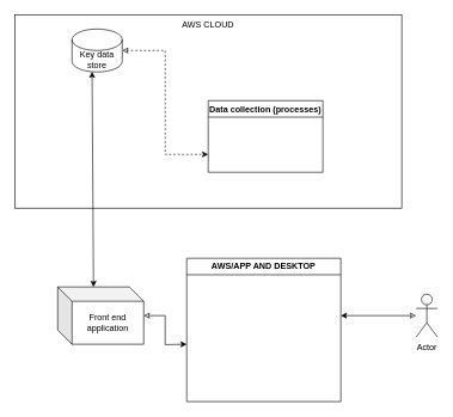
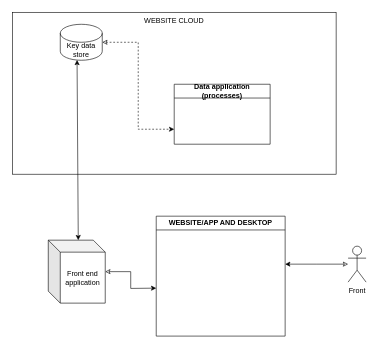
  <mxCell id="0" />
  <mxCell id="1" parent="0" />
- <mxCell id="2" value="AWS CLOUD" style="rounded=0;whiteSpace=wrap;html=1;fillColor=none;verticalAlign=top;movable=0;resizable=0;rotatable=0;deletable=0;editable=0;connectable=0;" vertex="1" parent="1"><mxGeometry x="20" y="20" width="540" height="270" as="geometry" /></mxCell>
+ <mxCell id="2" value="WEBSITE CLOUD" style="rounded=0;whiteSpace=wrap;html=1;fillColor=none;verticalAlign=top;movable=0;resizable=0;rotatable=0;deletable=0;editable=0;connectable=0;" vertex="1" parent="1"><mxGeometry x="20" y="20" width="540" height="270" as="geometry" /></mxCell>
  <mxCell id="3" style="edgeStyle=orthogonalEdgeStyle;rounded=0;orthogonalLoop=1;jettySize=auto;html=1;entryX=0;entryY=0.75;entryDx=0;entryDy=0;strokeWidth=1;startArrow=classic;startFill=0;dashed=1;" edge="1" parent="1" source="4" target="5"><mxGeometry relative="1" as="geometry" /></mxCell>
  <mxCell id="4" value="Key data store" style="shape=cylinder3;whiteSpace=wrap;html=1;boundedLbl=1;backgroundOutline=1;size=15;" vertex="1" parent="1"><mxGeometry x="100" y="40" width="70" height="60" as="geometry" /></mxCell>
- <mxCell id="5" value="Data collection (processes)" style="swimlane;whiteSpace=wrap;html=1;" vertex="1" parent="1"><mxGeometry x="290" y="140" width="160" height="100" as="geometry" /></mxCell>
+ <mxCell id="5" value="Data application (processes)" style="swimlane;whiteSpace=wrap;html=1;" vertex="1" parent="1"><mxGeometry x="290" y="140" width="160" height="100" as="geometry" /></mxCell>
  <mxCell id="6" style="edgeStyle=orthogonalEdgeStyle;rounded=0;orthogonalLoop=1;jettySize=auto;html=1;strokeWidth=1;startArrow=classic;startFill=0;" edge="1" parent="1" source="7"><mxGeometry relative="1" as="geometry"><mxPoint x="260" y="480" as="targetPoint" /></mxGeometry></mxCell>
- <mxCell id="7" value="Front end application" style="shape=cube;whiteSpace=wrap;html=1;boundedLbl=1;backgroundOutline=1;darkOpacity=0.05;darkOpacity2=0.1;fillColor=none;" vertex="1" parent="1"><mxGeometry x="80" y="400" width="120" height="80" as="geometry" /></mxCell>
+ <mxCell id="7" value="Front end application" style="shape=cube;whiteSpace=wrap;html=1;boundedLbl=1;backgroundOutline=1;darkOpacity=0.05;darkOpacity2=0.1;fillColor=none;" vertex="1" parent="1"><mxGeometry x="80" y="400" width="95" height="105" as="geometry" /></mxCell>
  <mxCell id="8" value="" style="endArrow=classic;startArrow=classic;html=1;rounded=0;strokeWidth=1;exitX=0.4;exitY=0.992;exitDx=0;exitDy=0;exitPerimeter=0;entryX=0;entryY=0;entryDx=50;entryDy=0;entryPerimeter=0;" edge="1" parent="1" source="4" target="7"><mxGeometry width="50" height="50" relative="1" as="geometry"><mxPoint x="380" y="340" as="sourcePoint" /><mxPoint x="430" y="290" as="targetPoint" /></mxGeometry></mxCell>
  <mxCell id="9" style="edgeStyle=orthogonalEdgeStyle;rounded=0;orthogonalLoop=1;jettySize=auto;html=1;strokeWidth=1;startArrow=classic;startFill=0;" edge="1" parent="1" source="10"><mxGeometry relative="1" as="geometry"><mxPoint x="475" y="440" as="targetPoint" /></mxGeometry></mxCell>
- <mxCell id="10" value="Actor" style="shape=umlActor;verticalLabelPosition=bottom;verticalAlign=top;html=1;outlineConnect=0;fillColor=none;" vertex="1" parent="1"><mxGeometry x="580" y="410" width="30" height="60" as="geometry" /></mxCell>
- <mxCell id="11" value="AWS/APP AND DESKTOP" style="swimlane;whiteSpace=wrap;html=1;fillColor=none;" vertex="1" parent="1"><mxGeometry x="260" y="360" width="215" height="200" as="geometry" /></mxCell>
+ <mxCell id="10" value="Front" style="shape=umlActor;verticalLabelPosition=bottom;verticalAlign=top;html=1;outlineConnect=0;fillColor=none;" vertex="1" parent="1"><mxGeometry x="580" y="410" width="30" height="60" as="geometry" /></mxCell>
+ <mxCell id="11" value="WEBSITE/APP AND DESKTOP" style="swimlane;whiteSpace=wrap;html=1;fillColor=none;" vertex="1" parent="1"><mxGeometry x="260" y="360" width="215" height="200" as="geometry" /></mxCell>
